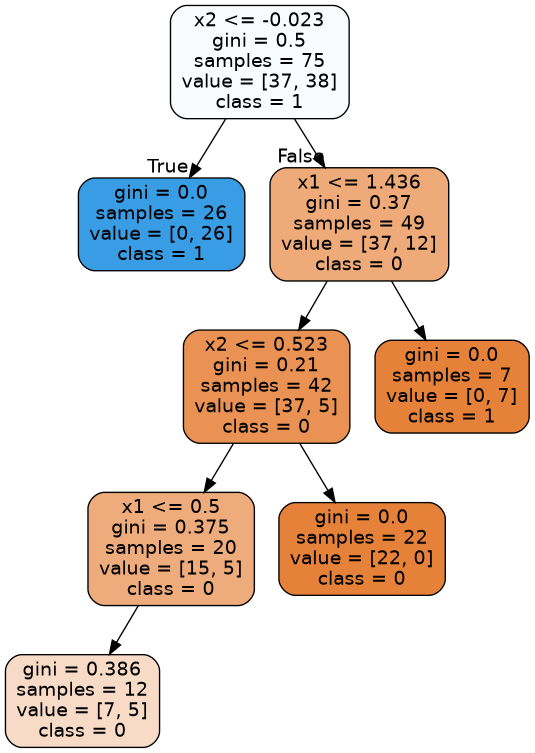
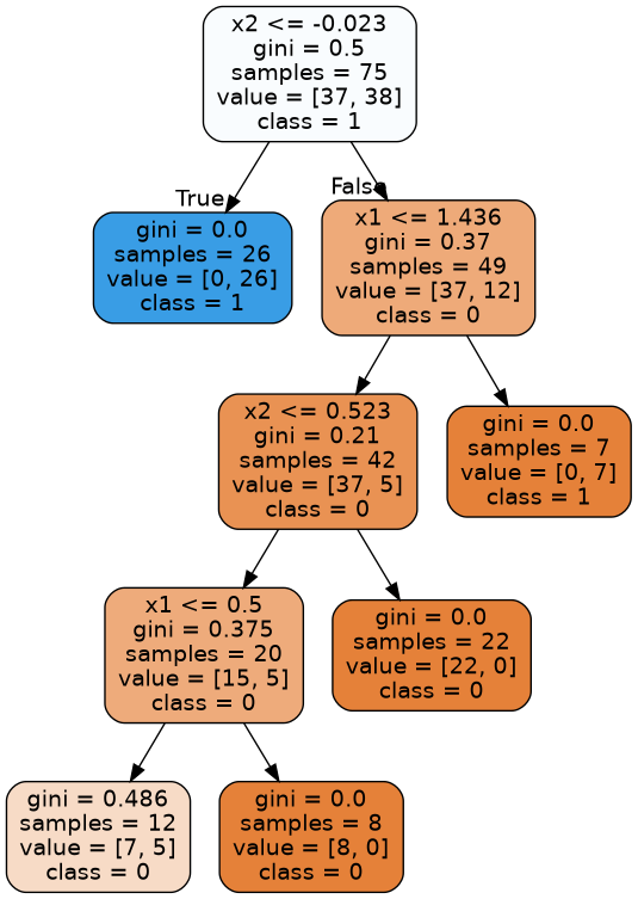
  digraph {
    node [color=black fillcolor="#e58139ff" fontname=helvetica shape=box style="filled, rounded"]
    edge [fontname=helvetica]
    n1 [fillcolor="#399de507" label="x2 <= -0.023\ngini = 0.5\nsamples = 75\nvalue = [37, 38]\nclass = 1"]
    n2 [fillcolor="#399de5ff" label="gini = 0.0\nsamples = 26\nvalue = [0, 26]\nclass = 1"]
    n3 [fillcolor="#e58139ac" label="x1 <= 1.436\ngini = 0.37\nsamples = 49\nvalue = [37, 12]\nclass = 0"]
    n4 [fillcolor="#e58139dd" label="x2 <= 0.523\ngini = 0.21\nsamples = 42\nvalue = [37, 5]\nclass = 0"]
    n5 [label="gini = 0.0\nsamples = 7\nvalue = [0, 7]\nclass = 1"]
    n6 [fillcolor="#e58139aa" label="x1 <= 0.5\ngini = 0.375\nsamples = 20\nvalue = [15, 5]\nclass = 0"]
    n7 [label="gini = 0.0\nsamples = 22\nvalue = [22, 0]\nclass = 0"]
-   n8 [fillcolor="#e5813949" label="gini = 0.386\nsamples = 12\nvalue = [7, 5]\nclass = 0"]
+   n8 [fillcolor="#e5813949" label="gini = 0.486\nsamples = 12\nvalue = [7, 5]\nclass = 0"]
+   n9 [label="gini = 0.0\nsamples = 8\nvalue = [8, 0]\nclass = 0"]
    n1 -> n2 [headlabel=True labelangle=45 labeldistance=2.5]
    n1 -> n3 [headlabel=False labelangle=-45 labeldistance=2.5]
    n3 -> n4
    n3 -> n5
    n4 -> n6
    n4 -> n7
    n6 -> n8
+   n6 -> n9
  }
